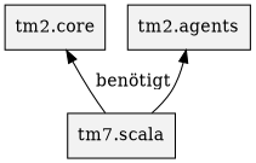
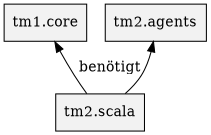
  digraph {
    node [fillcolor=gray95 shape=box style=filled]
    edge [dir=back]
-   n1 [label="tm2.core"]
-   n2 [label="tm7.scala"]
+   n1 [label="tm1.core"]
+   n2 [label="tm2.scala"]
    n3 [label="tm2.agents"]
    n1 -> n2 [label=" benötigt"]
    n3 -> n2
  }
